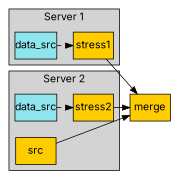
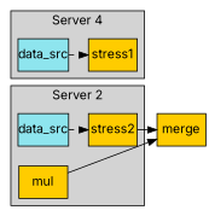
  digraph {
    fontname=Inter
    nodesep=0.3
    rankdir=LR
    ranksep=0.3
    splines=line
    node [fillcolor="#ffcc00" fontname=Inter margin=0 shape=box style=filled]
    edge [fontname=Inter]
    n1 [fillcolor=cadetblue2 label=data_src]
    stress1
    n3 [fillcolor=cadetblue2 label=data_src]
    stress2
-   mul [label=src]
+   mul
    merge
    subgraph cluster_1 {
      fillcolor=lightgrey
-     label="Server 1"
+     label="Server 4"
      style=filled
      n1
      stress1
    }
    subgraph cluster_2 {
      fillcolor=lightgrey
      label="Server 2"
      style=filled
      n3
      stress2
      mul
    }
    n1 -> stress1 [style=dashed]
-   stress1 -> merge
    n3 -> stress2 [style=dashed]
    stress2 -> merge
    mul -> merge
  }
